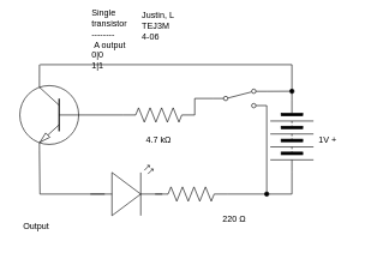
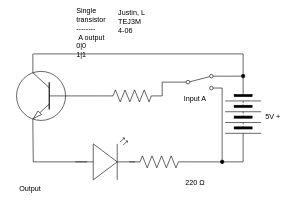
  <mxCell id="0" />
  <mxCell id="1" parent="0" />
  <mxCell id="2" style="edgeStyle=none;html=1;entryX=0;entryY=0.5;entryDx=0;entryDy=0;entryPerimeter=0;endArrow=none;endFill=0;" edge="1" parent="1" source="5" target="7"><mxGeometry relative="1" as="geometry" /></mxCell>
  <mxCell id="3" style="edgeStyle=none;rounded=0;html=1;exitX=0.7;exitY=1;exitDx=0;exitDy=0;exitPerimeter=0;startArrow=none;startFill=0;endArrow=none;endFill=0;" edge="1" parent="1" source="5"><mxGeometry relative="1" as="geometry"><mxPoint x="145" y="269" as="targetPoint" /><Array as="points"><mxPoint x="55" y="269" /></Array></mxGeometry></mxCell>
  <mxCell id="4" style="edgeStyle=none;rounded=0;html=1;exitX=0.7;exitY=0;exitDx=0;exitDy=0;exitPerimeter=0;startArrow=none;startFill=0;endArrow=none;endFill=0;" edge="1" parent="1" source="5"><mxGeometry relative="1" as="geometry"><mxPoint x="54.37" y="89" as="targetPoint" /></mxGeometry></mxCell>
  <mxCell id="5" value="" style="verticalLabelPosition=bottom;shadow=0;dashed=0;align=center;html=1;verticalAlign=top;shape=mxgraph.electrical.transistors.npn_transistor_1;flipV=0;flipH=1;" vertex="1" parent="1"><mxGeometry x="25" y="109" width="95" height="100" as="geometry" /></mxCell>
  <mxCell id="6" style="edgeStyle=none;html=1;exitX=1;exitY=0.5;exitDx=0;exitDy=0;exitPerimeter=0;entryX=0;entryY=0.5;entryDx=0;entryDy=0;endArrow=none;endFill=0;rounded=0;" edge="1" parent="1" source="7" target="10"><mxGeometry relative="1" as="geometry"><Array as="points"><mxPoint x="270" y="136" /></Array></mxGeometry></mxCell>
  <mxCell id="7" value="" style="pointerEvents=1;verticalLabelPosition=bottom;shadow=0;dashed=0;align=center;html=1;verticalAlign=top;shape=mxgraph.electrical.resistors.resistor_2;" vertex="1" parent="1"><mxGeometry x="170" y="149" width="100" height="20" as="geometry" /></mxCell>
  <mxCell id="8" style="edgeStyle=none;rounded=0;html=1;exitX=1;exitY=0.88;exitDx=0;exitDy=0;endArrow=oval;endFill=1;startArrow=none;startFill=0;" edge="1" parent="1" source="10"><mxGeometry relative="1" as="geometry"><mxPoint x="370" y="269" as="targetPoint" /></mxGeometry></mxCell>
  <mxCell id="9" style="edgeStyle=none;rounded=0;html=1;exitX=1;exitY=0.12;exitDx=0;exitDy=0;startArrow=none;startFill=0;endArrow=oval;endFill=1;" edge="1" parent="1" source="10"><mxGeometry relative="1" as="geometry"><mxPoint x="405" y="126" as="targetPoint" /></mxGeometry></mxCell>
  <mxCell id="10" value="" style="shape=mxgraph.electrical.electro-mechanical.twoWaySwitch;aspect=fixed;elSwitchState=2;" vertex="1" parent="1"><mxGeometry x="295" y="123" width="75" height="26" as="geometry" /></mxCell>
  <mxCell id="11" value="" style="verticalLabelPosition=bottom;shadow=0;dashed=0;align=center;html=1;verticalAlign=top;shape=mxgraph.electrical.opto_electronics.led_2;pointerEvents=1;" vertex="1" parent="1"><mxGeometry x="125" y="229" width="100" height="70" as="geometry" /></mxCell>
  <mxCell id="12" style="edgeStyle=none;rounded=0;html=1;startArrow=none;startFill=0;endArrow=none;endFill=0;" edge="1" parent="1" source="13"><mxGeometry relative="1" as="geometry"><mxPoint x="405" y="269" as="targetPoint" /></mxGeometry></mxCell>
  <mxCell id="13" value="" style="pointerEvents=1;verticalLabelPosition=bottom;shadow=0;dashed=0;align=center;html=1;verticalAlign=top;shape=mxgraph.electrical.resistors.resistor_2;" vertex="1" parent="1"><mxGeometry x="215" y="259" width="100" height="20" as="geometry" /></mxCell>
  <mxCell id="14" value="" style="edgeStyle=none;orthogonalLoop=1;jettySize=auto;html=1;rounded=0;startArrow=none;startFill=0;endArrow=none;endFill=0;" edge="1" parent="1"><mxGeometry width="80" relative="1" as="geometry"><mxPoint x="55" y="89" as="sourcePoint" /><mxPoint x="405" y="89" as="targetPoint" /><Array as="points" /></mxGeometry></mxCell>
  <mxCell id="15" style="edgeStyle=none;rounded=0;html=1;exitX=1;exitY=0.5;exitDx=0;exitDy=0;startArrow=none;startFill=0;endArrow=none;endFill=0;" edge="1" parent="1" source="17"><mxGeometry relative="1" as="geometry"><mxPoint x="405" y="269" as="targetPoint" /></mxGeometry></mxCell>
  <mxCell id="16" style="edgeStyle=none;rounded=0;html=1;exitX=0;exitY=0.5;exitDx=0;exitDy=0;startArrow=none;startFill=0;endArrow=none;endFill=0;" edge="1" parent="1" source="17"><mxGeometry relative="1" as="geometry"><mxPoint x="405" y="89" as="targetPoint" /></mxGeometry></mxCell>
  <mxCell id="17" value="" style="pointerEvents=1;verticalLabelPosition=bottom;shadow=0;dashed=0;align=center;html=1;verticalAlign=top;shape=mxgraph.electrical.miscellaneous.batteryStack;rotation=90;" vertex="1" parent="1"><mxGeometry x="355" y="159" width="100" height="60" as="geometry" /></mxCell>
  <mxCell id="18" value="Single transistor&lt;br&gt;--------&lt;br&gt;&amp;nbsp;A output 0|0 &lt;br&gt;1|1" style="text;strokeColor=none;align=left;fillColor=none;html=1;verticalAlign=middle;whiteSpace=wrap;rounded=0;" vertex="1" parent="1"><mxGeometry x="125" y="39" width="60" height="30" as="geometry" /></mxCell>
  <mxCell id="19" value="Justin, L&lt;br&gt;TEJ3M&lt;br&gt;4-06&lt;span style=&quot;color: rgba(0, 0, 0, 0); font-family: monospace; font-size: 0px;&quot;&gt;%3CmxGraphModel%3E%3Croot%3E%3CmxCell%20id%3D%220%22%2F%3E%3CmxCell%20id%3D%221%22%20parent%3D%220%22%2F%3E%3CmxCell%20id%3D%222%22%20value%3D%225%20V%22%20style%3D%22text%3BstrokeColor%3Dnone%3Balign%3Dcenter%3BfillColor%3Dnone%3Bhtml%3D1%3BverticalAlign%3Dmiddle%3BwhiteSpace%3Dwrap%3Brounded%3D0%3B%22%20vertex%3D%221%22%20parent%3D%221%22%3E%3CmxGeometry%20x%3D%22550%22%20y%3D%22275%22%20width%3D%2260%22%20height%3D%2230%22%20as%3D%22geometry%22%2F%3E%3C%2FmxCell%3E%3C%2Froot%3E%3C%2FmxGraphModel%3E&lt;/span&gt;" style="text;strokeColor=none;align=left;fillColor=none;html=1;verticalAlign=middle;whiteSpace=wrap;rounded=0;" vertex="1" parent="1"><mxGeometry x="195" y="20" width="60" height="30" as="geometry" /></mxCell>
- <mxCell id="20" value="1V +" style="text;strokeColor=none;align=center;fillColor=none;html=1;verticalAlign=middle;whiteSpace=wrap;rounded=0;" vertex="1" parent="1"><mxGeometry x="425" y="179" width="60" height="30" as="geometry" /></mxCell>
- <mxCell id="21" value="4.7 kΩ" style="text;strokeColor=none;align=center;fillColor=none;html=1;verticalAlign=middle;whiteSpace=wrap;rounded=0;labelBackgroundColor=none;" vertex="1" parent="1"><mxGeometry x="190" y="179" width="60" height="30" as="geometry" /></mxCell>
+ <mxCell id="20" value="5V +" style="text;strokeColor=none;align=center;fillColor=none;html=1;verticalAlign=middle;whiteSpace=wrap;rounded=0;" vertex="1" parent="1"><mxGeometry x="425" y="179" width="60" height="30" as="geometry" /></mxCell>
  <mxCell id="22" value="220 Ω" style="text;strokeColor=none;align=center;fillColor=none;html=1;verticalAlign=middle;whiteSpace=wrap;rounded=0;labelBackgroundColor=none;" vertex="1" parent="1"><mxGeometry x="295" y="289" width="60" height="30" as="geometry" /></mxCell>
+ <mxCell id="23" value="Input A" style="text;strokeColor=none;align=center;fillColor=none;html=1;verticalAlign=middle;whiteSpace=wrap;rounded=0;labelBackgroundColor=none;" vertex="1" parent="1"><mxGeometry x="295" y="149" width="60" height="30" as="geometry" /></mxCell>
  <mxCell id="24" value="Output" style="text;strokeColor=none;align=center;fillColor=none;html=1;verticalAlign=middle;whiteSpace=wrap;rounded=0;labelBackgroundColor=none;" vertex="1" parent="1"><mxGeometry x="20" y="299" width="60" height="30" as="geometry" /></mxCell>
